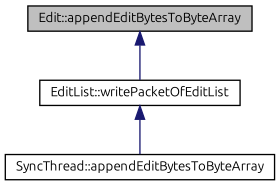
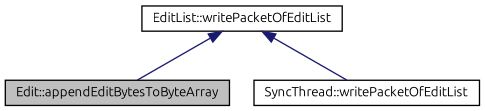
  digraph {
    fontname=Ubuntu
    rankdir=TB
    node [color=black fillcolor=white fontname=Ubuntu fontsize=10 shape=record style=filled]
    edge [color=midnightblue dir=back fontname=Ubuntu fontsize=10 labelfontname="FreeSans.ttf" labelfontsize=10 style=solid]
    n1 [fillcolor=grey75 fontcolor=black height=0.2 label="Edit::appendEditBytesToByteArray" width=0.4]
    n2 [height=0.2 label="EditList::writePacketOfEditList" width=0.4]
-   n3 [height=0.2 label="SyncThread::appendEditBytesToByteArray" width=0.4]
-   n1 -> n2
+   n3 [height=0.2 label="SyncThread::writePacketOfEditList" width=0.4]
+   n2 -> n1
    n2 -> n3
  }
